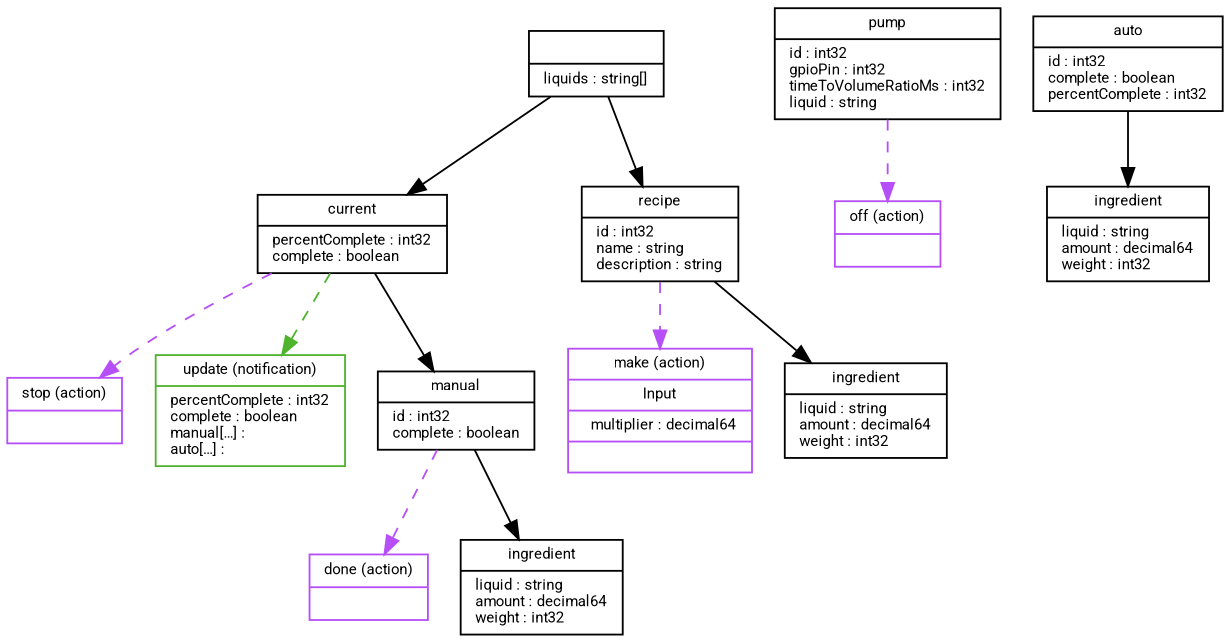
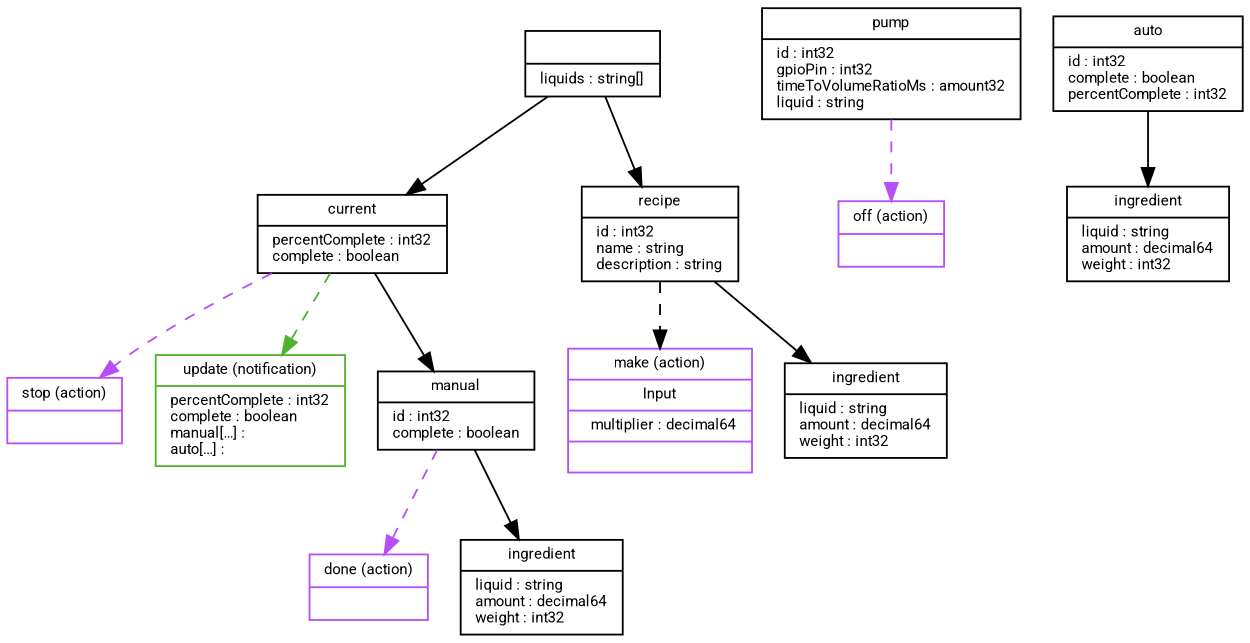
  digraph {
    fontname=Roboto
    fontsize=8
    node [fontname=Roboto fontsize=8 shape=record]
    edge [fontname=Roboto fontsize=8]
    n1 [label="{|liquids : string[]\l}"]
    n2 [label="{current|percentComplete : int32\lcomplete : boolean\l}"]
    n3 [label="{recipe|id : int32\lname : string\ldescription : string\l}"]
-   n4 [label="{pump|id : int32\lgpioPin : int32\ltimeToVolumeRatioMs : int32\lliquid : string\l}"]
+   n4 [label="{pump|id : int32\lgpioPin : int32\ltimeToVolumeRatioMs : amount32\lliquid : string\l}"]
    n5 [color="#b64ff7" label="{off (action)|}"]
    n6 [color="#b64ff7" label="{stop (action)|}"]
    n7 [color="#4fb32e" label="{update (notification)|percentComplete : int32\lcomplete : boolean\lmanual[…] : \lauto[…] : \l}"]
    n8 [label="{manual|id : int32\lcomplete : boolean\l}"]
    n9 [color="#b64ff7" label="{make (action)|Input|&#32;&#32;multiplier : decimal64\l|}"]
    n10 [label="{ingredient|liquid : string\lamount : decimal64\lweight : int32\l}"]
    n11 [label="{auto|id : int32\lcomplete : boolean\lpercentComplete : int32\l}"]
    n12 [label="{ingredient|liquid : string\lamount : decimal64\lweight : int32\l}"]
    n13 [color="#b64ff7" label="{done (action)|}"]
    n14 [label="{ingredient|liquid : string\lamount : decimal64\lweight : int32\l}"]
    n1 -> n2
    n1 -> n3
    n2 -> n6 [color="#b64ff7" style=dashed]
    n2 -> n7 [color="#4fb32e" style=dashed]
    n2 -> n8
-   n3 -> n9 [color="#b64ff7" style=dashed]
+   n3 -> n9 [color=black style=dashed]
    n3 -> n10
    n4 -> n5 [color="#b64ff7" style=dashed]
    n8 -> n13 [color="#b64ff7" style=dashed]
    n8 -> n14
    n11 -> n12
  }
